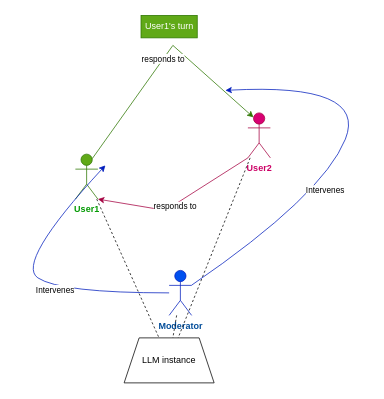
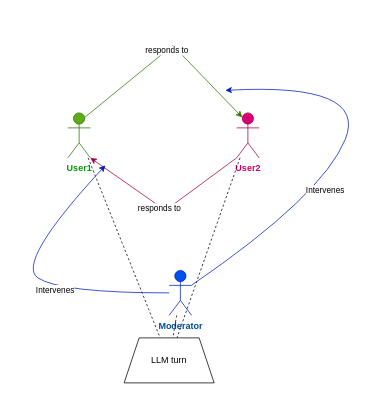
  <mxCell id="0" />
  <mxCell id="1" parent="0" />
- <mxCell id="2" value="&lt;b&gt;&lt;font color=&quot;#009900&quot;&gt;User1&lt;/font&gt;&lt;/b&gt;" style="shape=umlActor;verticalLabelPosition=bottom;verticalAlign=top;html=1;outlineConnect=0;fillColor=#60a917;fontColor=#ffffff;strokeColor=#2D7600;" vertex="1" parent="1"><mxGeometry x="100" y="205" width="30" height="60" as="geometry" /></mxCell>
- <mxCell id="3" value="&lt;b&gt;&lt;font color=&quot;#cc0066&quot;&gt;User2&lt;/font&gt;&lt;/b&gt;" style="shape=umlActor;verticalLabelPosition=bottom;verticalAlign=top;html=1;outlineConnect=0;fillColor=#d80073;fontColor=#ffffff;strokeColor=#A50040;" vertex="1" parent="1"><mxGeometry x="330" y="150" width="30" height="60" as="geometry" /></mxCell>
+ <mxCell id="2" value="&lt;b&gt;&lt;font color=&quot;#009900&quot;&gt;User1&lt;/font&gt;&lt;/b&gt;" style="shape=umlActor;verticalLabelPosition=bottom;verticalAlign=top;html=1;outlineConnect=0;fillColor=#60a917;fontColor=#ffffff;strokeColor=#2D7600;" vertex="1" parent="1"><mxGeometry x="90" y="150" width="30" height="60" as="geometry" /></mxCell>
+ <mxCell id="3" value="&lt;b&gt;&lt;font color=&quot;#cc0066&quot;&gt;User2&lt;/font&gt;&lt;/b&gt;" style="shape=umlActor;verticalLabelPosition=bottom;verticalAlign=top;html=1;outlineConnect=0;fillColor=#d80073;fontColor=#ffffff;strokeColor=#A50040;" vertex="1" parent="1"><mxGeometry x="315" y="150" width="30" height="60" as="geometry" /></mxCell>
  <mxCell id="4" value="&lt;b&gt;&lt;font color=&quot;#004c99&quot;&gt;Moderator&lt;/font&gt;&lt;/b&gt;" style="shape=umlActor;verticalLabelPosition=bottom;verticalAlign=top;html=1;outlineConnect=0;fillColor=#0050ef;fontColor=#ffffff;strokeColor=#001DBC;" vertex="1" parent="1"><mxGeometry x="225" y="360" width="30" height="60" as="geometry" /></mxCell>
- <mxCell id="5" value="LLM instance" style="shape=trapezoid;perimeter=trapezoidPerimeter;whiteSpace=wrap;html=1;fixedSize=1;" vertex="1" parent="1"><mxGeometry x="165" y="450" width="120" height="60" as="geometry" /></mxCell>
+ <mxCell id="5" value="LLM turn" style="shape=trapezoid;perimeter=trapezoidPerimeter;whiteSpace=wrap;html=1;fixedSize=1;" vertex="1" parent="1"><mxGeometry x="165" y="450" width="120" height="60" as="geometry" /></mxCell>
  <mxCell id="6" value="" style="endArrow=none;dashed=1;html=1;rounded=0;" edge="1" parent="1" source="2" target="5"><mxGeometry width="50" height="50" relative="1" as="geometry"><mxPoint x="330" y="430" as="sourcePoint" /><mxPoint x="380" y="380" as="targetPoint" /></mxGeometry></mxCell>
  <mxCell id="7" value="" style="endArrow=none;dashed=1;html=1;rounded=0;" edge="1" parent="1" source="4" target="5"><mxGeometry width="50" height="50" relative="1" as="geometry"><mxPoint x="127" y="220" as="sourcePoint" /><mxPoint x="223" y="460" as="targetPoint" /></mxGeometry></mxCell>
  <mxCell id="8" value="" style="endArrow=none;dashed=1;html=1;rounded=0;" edge="1" parent="1" source="3" target="5"><mxGeometry width="50" height="50" relative="1" as="geometry"><mxPoint x="137" y="230" as="sourcePoint" /><mxPoint x="233" y="470" as="targetPoint" /></mxGeometry></mxCell>
  <mxCell id="9" value="" style="endArrow=classic;html=1;rounded=0;exitX=0.75;exitY=0.1;exitDx=0;exitDy=0;exitPerimeter=0;entryX=0.25;entryY=0.1;entryDx=0;entryDy=0;entryPerimeter=0;fillColor=#60a917;strokeColor=#2D7600;" edge="1" parent="1" source="2" target="3"><mxGeometry width="50" height="50" relative="1" as="geometry"><mxPoint x="380" y="300" as="sourcePoint" /><mxPoint x="430" y="250" as="targetPoint" /><Array as="points"><mxPoint x="230" y="60" /></Array></mxGeometry></mxCell>
  <mxCell id="10" value="responds to" style="edgeLabel;html=1;align=center;verticalAlign=middle;resizable=0;points=[];" vertex="1" connectable="0" parent="9"><mxGeometry x="-0.009" y="1" relative="1" as="geometry"><mxPoint as="offset" /></mxGeometry></mxCell>
  <mxCell id="11" value="" style="endArrow=classic;html=1;rounded=0;exitX=0;exitY=1;exitDx=0;exitDy=0;exitPerimeter=0;entryX=1;entryY=1;entryDx=0;entryDy=0;entryPerimeter=0;fillColor=#d80073;strokeColor=#A50040;" edge="1" parent="1" source="3" target="2"><mxGeometry width="50" height="50" relative="1" as="geometry"><mxPoint x="380" y="300" as="sourcePoint" /><mxPoint x="430" y="250" as="targetPoint" /><Array as="points"><mxPoint x="220" y="280" /></Array></mxGeometry></mxCell>
  <mxCell id="12" value="responds to" style="edgeLabel;html=1;align=center;verticalAlign=middle;resizable=0;points=[];" vertex="1" connectable="0" parent="11"><mxGeometry x="0.059" y="2" relative="1" as="geometry"><mxPoint as="offset" /></mxGeometry></mxCell>
- <mxCell id="13" value="User1's turn" style="text;html=1;align=center;verticalAlign=middle;whiteSpace=wrap;rounded=0;fillColor=#60a917;fontColor=#ffffff;strokeColor=#2D7600;" vertex="1" parent="1"><mxGeometry x="187.5" y="20" width="75" height="30" as="geometry" /></mxCell>
  <mxCell id="14" value="" style="curved=1;endArrow=classic;html=1;rounded=0;fillColor=#0050ef;strokeColor=#001DBC;" edge="1" parent="1" source="4"><mxGeometry width="50" height="50" relative="1" as="geometry"><mxPoint x="380" y="250" as="sourcePoint" /><mxPoint x="140" y="220" as="targetPoint" /><Array as="points"><mxPoint x="80" y="390" /><mxPoint x="20" y="350" /></Array></mxGeometry></mxCell>
  <mxCell id="15" value="Intervenes" style="edgeLabel;html=1;align=center;verticalAlign=middle;resizable=0;points=[];" vertex="1" connectable="0" parent="14"><mxGeometry x="-0.22" relative="1" as="geometry"><mxPoint as="offset" /></mxGeometry></mxCell>
  <mxCell id="16" value="" style="curved=1;endArrow=classic;html=1;rounded=0;fillColor=#0050ef;strokeColor=#001DBC;" edge="1" parent="1" source="4"><mxGeometry width="50" height="50" relative="1" as="geometry"><mxPoint x="220" y="364" as="sourcePoint" /><mxPoint x="300" y="120" as="targetPoint" /><Array as="points"><mxPoint x="430" y="260" /><mxPoint x="490" y="110" /></Array></mxGeometry></mxCell>
  <mxCell id="17" value="Intervenes" style="edgeLabel;html=1;align=center;verticalAlign=middle;resizable=0;points=[];" vertex="1" connectable="0" parent="16"><mxGeometry x="-0.22" relative="1" as="geometry"><mxPoint as="offset" /></mxGeometry></mxCell>
